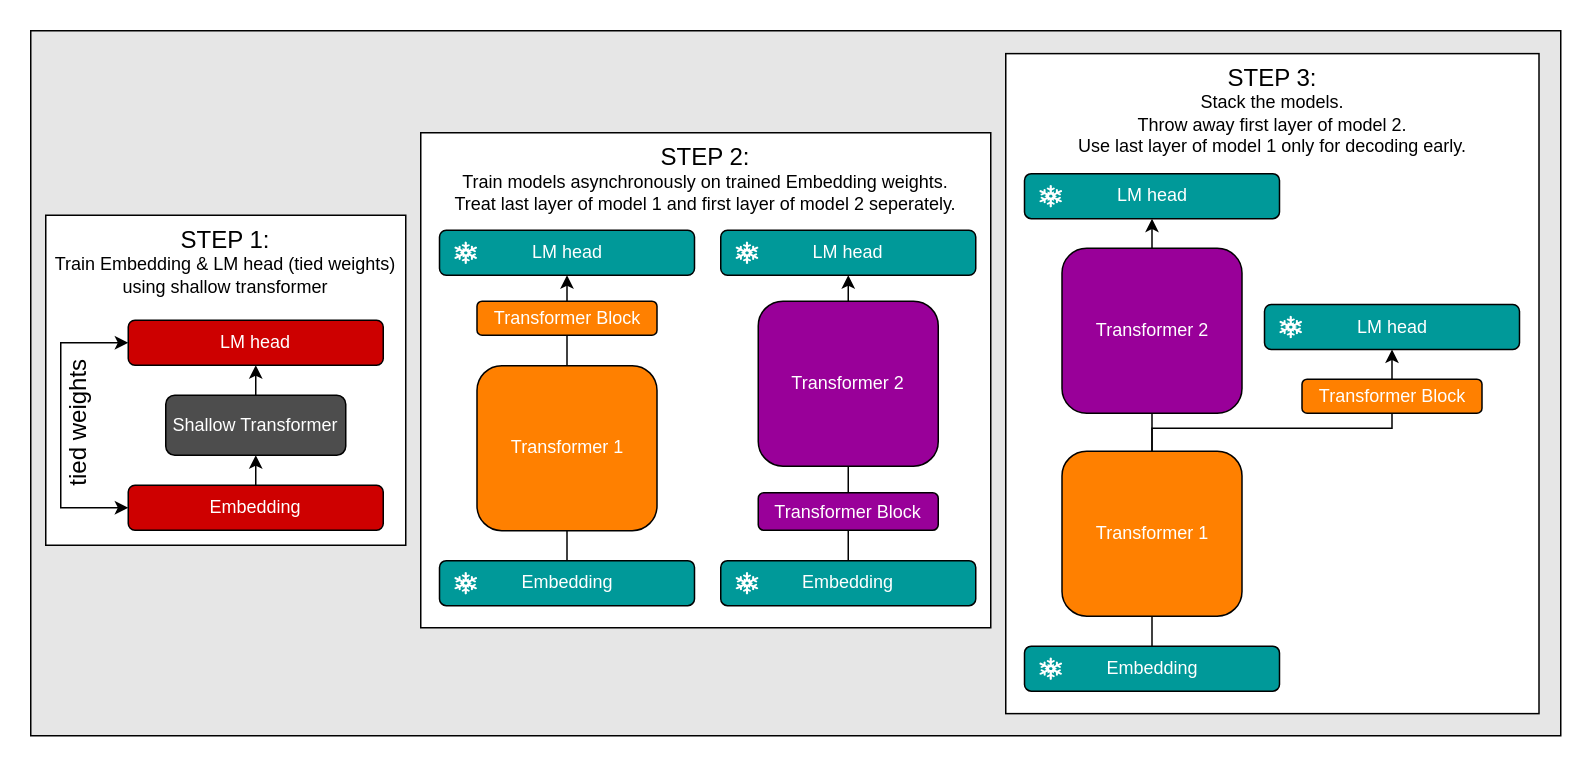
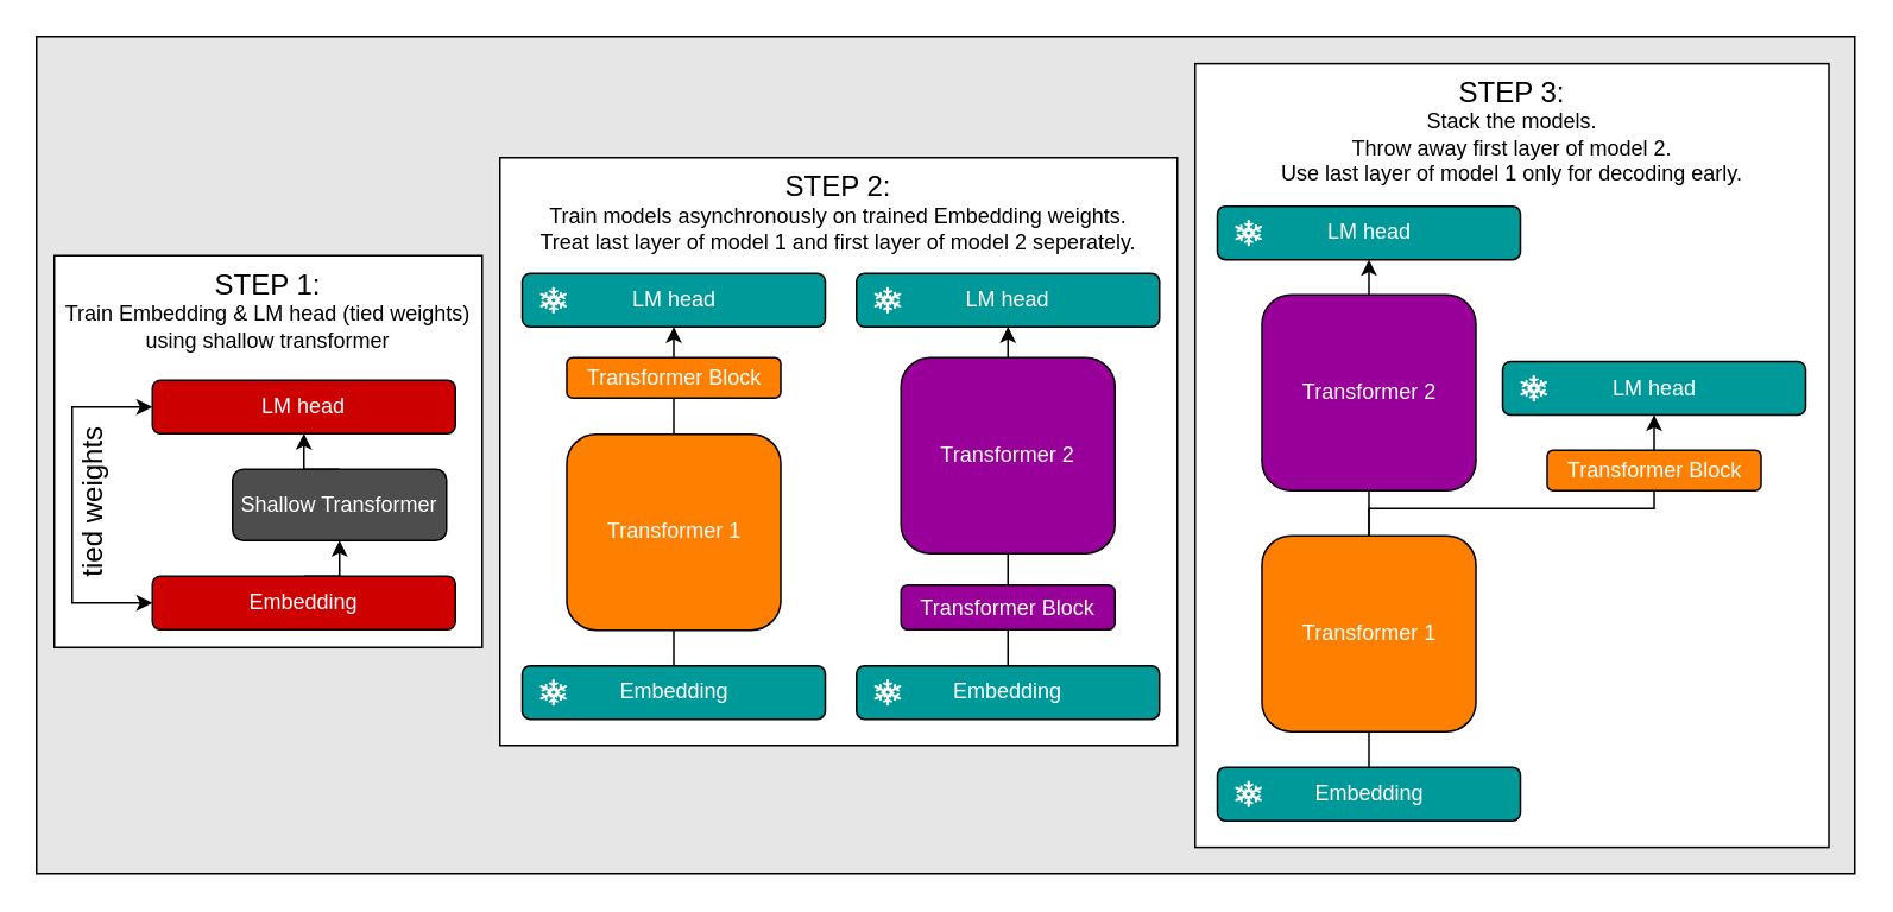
  <mxCell id="0" />
  <mxCell id="1" parent="0" />
  <mxCell id="2" value="" style="rounded=0;whiteSpace=wrap;html=1;fillColor=light-dark(#e6e6e6, #ededed);" vertex="1" parent="1"><mxGeometry x="20" y="20" width="1020" height="470" as="geometry" /></mxCell>
  <mxCell id="3" value="&lt;font style=&quot;font-size: 16px;&quot;&gt;STEP 3:&lt;/font&gt;&lt;div&gt;&lt;span style=&quot;background-color: transparent; color: light-dark(rgb(0, 0, 0), rgb(255, 255, 255));&quot;&gt;Stack the models.&lt;/span&gt;&lt;/div&gt;&lt;div&gt;&lt;span style=&quot;background-color: transparent; color: light-dark(rgb(0, 0, 0), rgb(255, 255, 255));&quot;&gt;Throw away first layer of model 2.&lt;/span&gt;&lt;/div&gt;&lt;div&gt;&lt;span style=&quot;background-color: transparent; color: light-dark(rgb(0, 0, 0), rgb(255, 255, 255));&quot;&gt;Use last layer of model 1 only for decoding early.&lt;/span&gt;&lt;br&gt;&lt;/div&gt;" style="rounded=0;whiteSpace=wrap;html=1;fillColor=#FFFFFF;verticalAlign=top;" vertex="1" parent="1"><mxGeometry x="670" y="35.25" width="355.5" height="440" as="geometry" /></mxCell>
  <mxCell id="4" value="&lt;font style=&quot;font-size: 16px;&quot;&gt;STEP 2:&lt;/font&gt;&lt;div&gt;Train models asynchronously on trained Embedding weights.&lt;/div&gt;&lt;div&gt;Treat last layer of model 1 and first layer of model 2 seperately.&lt;/div&gt;" style="rounded=0;whiteSpace=wrap;html=1;fillColor=#FFFFFF;verticalAlign=top;" vertex="1" parent="1"><mxGeometry x="280" y="88" width="380" height="330" as="geometry" /></mxCell>
  <mxCell id="5" value="&lt;font style=&quot;font-size: 16px;&quot;&gt;STEP 1:&lt;/font&gt;&lt;div&gt;Train Embedding &amp;amp; LM head (tied weights)&lt;/div&gt;&lt;div&gt;using shallow transformer&lt;/div&gt;" style="rounded=0;whiteSpace=wrap;html=1;fillColor=#FFFFFF;verticalAlign=top;" vertex="1" parent="1"><mxGeometry x="30" y="143" width="240" height="220" as="geometry" /></mxCell>
  <mxCell id="6" style="edgeStyle=orthogonalEdgeStyle;rounded=0;orthogonalLoop=1;jettySize=auto;html=1;exitX=0.5;exitY=0;exitDx=0;exitDy=0;entryX=0.5;entryY=1;entryDx=0;entryDy=0;" edge="1" parent="1" source="28" target="32"><mxGeometry relative="1" as="geometry" /></mxCell>
  <mxCell id="7" style="edgeStyle=orthogonalEdgeStyle;rounded=0;orthogonalLoop=1;jettySize=auto;html=1;exitX=0.5;exitY=0;exitDx=0;exitDy=0;entryX=0.5;entryY=1;entryDx=0;entryDy=0;" parent="1" source="8" target="13" edge="1"><mxGeometry relative="1" as="geometry" /></mxCell>
  <mxCell id="8" value="Embedding" style="rounded=1;whiteSpace=wrap;html=1;fillColor=light-dark(#ce0000, #ffa3a3);fontColor=#FFFFFF;" parent="1" vertex="1"><mxGeometry x="85" y="323" width="170" height="30" as="geometry" /></mxCell>
  <mxCell id="9" value="LM head" style="rounded=1;whiteSpace=wrap;html=1;fillColor=light-dark(#cd0000, #ffa3a3);fontColor=#FFFFFF;" parent="1" vertex="1"><mxGeometry x="85" y="213" width="170" height="30" as="geometry" /></mxCell>
  <mxCell id="10" value="" style="endArrow=classic;startArrow=classic;html=1;rounded=0;entryX=0;entryY=0.5;entryDx=0;entryDy=0;exitX=0;exitY=0.5;exitDx=0;exitDy=0;" parent="1" source="8" target="9" edge="1"><mxGeometry width="50" height="50" relative="1" as="geometry"><mxPoint x="190" y="293" as="sourcePoint" /><mxPoint x="240" y="243" as="targetPoint" /><Array as="points"><mxPoint x="40" y="338" /><mxPoint x="40" y="228" /></Array></mxGeometry></mxCell>
  <mxCell id="11" value="&lt;font style=&quot;font-size: 16px;&quot;&gt;tied weights&lt;/font&gt;" style="edgeLabel;html=1;align=center;verticalAlign=middle;resizable=0;points=[];rotation=-90;labelBackgroundColor=none;" parent="10" vertex="1" connectable="0"><mxGeometry x="-0.035" y="-1" relative="1" as="geometry"><mxPoint x="9" y="-3" as="offset" /></mxGeometry></mxCell>
  <mxCell id="12" style="edgeStyle=orthogonalEdgeStyle;rounded=0;orthogonalLoop=1;jettySize=auto;html=1;exitX=0.5;exitY=0;exitDx=0;exitDy=0;entryX=0.5;entryY=1;entryDx=0;entryDy=0;" parent="1" source="13" target="9" edge="1"><mxGeometry relative="1" as="geometry" /></mxCell>
- <mxCell id="13" value="Shallow Transformer" style="rounded=1;whiteSpace=wrap;html=1;fillColor=#4D4D4D;fontColor=#FFFFFF;" parent="1" vertex="1"><mxGeometry x="110" y="263" width="120" height="40" as="geometry" /></mxCell>
+ <mxCell id="13" value="Shallow Transformer" style="rounded=1;whiteSpace=wrap;html=1;fillColor=#4D4D4D;fontColor=#FFFFFF;" parent="1" vertex="1"><mxGeometry x="130" y="263" width="120" height="40" as="geometry" /></mxCell>
  <mxCell id="14" value="Embedding" style="rounded=1;whiteSpace=wrap;html=1;fillColor=#009999;fontColor=#FFFFFF;" parent="1" vertex="1"><mxGeometry x="292.5" y="373.25" width="170" height="30" as="geometry" /></mxCell>
  <mxCell id="15" value="LM head" style="rounded=1;whiteSpace=wrap;html=1;fillColor=#009999;fontColor=#FFFFFF;" parent="1" vertex="1"><mxGeometry x="292.5" y="153" width="170" height="30" as="geometry" /></mxCell>
  <mxCell id="16" style="edgeStyle=orthogonalEdgeStyle;rounded=0;orthogonalLoop=1;jettySize=auto;html=1;entryX=0.5;entryY=1;entryDx=0;entryDy=0;" edge="1" parent="1" source="14" target="15"><mxGeometry relative="1" as="geometry" /></mxCell>
  <mxCell id="17" value="Transformer 1" style="rounded=1;whiteSpace=wrap;html=1;fillColor=#FF8000;fontColor=#FFFFFF;" parent="1" vertex="1"><mxGeometry x="317.5" y="243.25" width="120" height="110" as="geometry" /></mxCell>
  <mxCell id="18" value="" style="shape=mxgraph.signs.nature.snowflake;html=1;pointerEvents=1;fillColor=#FFFFFF;strokeColor=none;verticalLabelPosition=bottom;verticalAlign=top;align=center;" parent="1" vertex="1"><mxGeometry x="302.5" y="380.75" width="15" height="15" as="geometry" /></mxCell>
  <mxCell id="19" value="" style="shape=mxgraph.signs.nature.snowflake;html=1;pointerEvents=1;fillColor=#FFFFFF;strokeColor=none;verticalLabelPosition=bottom;verticalAlign=top;align=center;" parent="1" vertex="1"><mxGeometry x="302.5" y="160.5" width="15" height="15" as="geometry" /></mxCell>
  <mxCell id="20" value="Embedding" style="rounded=1;whiteSpace=wrap;html=1;fillColor=#009999;fontColor=#FFFFFF;" parent="1" vertex="1"><mxGeometry x="480" y="373.25" width="170" height="30" as="geometry" /></mxCell>
  <mxCell id="21" value="LM head" style="rounded=1;whiteSpace=wrap;html=1;fillColor=#009999;fontColor=#FFFFFF;" parent="1" vertex="1"><mxGeometry x="480" y="153" width="170" height="30" as="geometry" /></mxCell>
  <mxCell id="22" style="edgeStyle=orthogonalEdgeStyle;rounded=0;orthogonalLoop=1;jettySize=auto;html=1;exitX=0.5;exitY=0;exitDx=0;exitDy=0;entryX=0.5;entryY=1;entryDx=0;entryDy=0;" parent="1" source="20" target="21" edge="1"><mxGeometry relative="1" as="geometry" /></mxCell>
  <mxCell id="23" value="Transformer 2" style="rounded=1;whiteSpace=wrap;html=1;fillColor=#990099;fontColor=#FFFFFF;" parent="1" vertex="1"><mxGeometry x="505" y="200.25" width="120" height="110" as="geometry" /></mxCell>
  <mxCell id="24" value="" style="shape=mxgraph.signs.nature.snowflake;html=1;pointerEvents=1;fillColor=#FFFFFF;strokeColor=none;verticalLabelPosition=bottom;verticalAlign=top;align=center;" parent="1" vertex="1"><mxGeometry x="490" y="380.75" width="15" height="15" as="geometry" /></mxCell>
  <mxCell id="25" value="" style="shape=mxgraph.signs.nature.snowflake;html=1;pointerEvents=1;fillColor=#FFFFFF;strokeColor=none;verticalLabelPosition=bottom;verticalAlign=top;align=center;" parent="1" vertex="1"><mxGeometry x="490" y="160.5" width="15" height="15" as="geometry" /></mxCell>
  <mxCell id="26" value="Transformer Block" style="rounded=1;whiteSpace=wrap;html=1;fillColor=#FF8000;fontColor=#FFFFFF;" vertex="1" parent="1"><mxGeometry x="317.5" y="200.25" width="120" height="22.75" as="geometry" /></mxCell>
  <mxCell id="27" value="Transformer Block" style="rounded=1;whiteSpace=wrap;html=1;fillColor=#990099;fontColor=#FFFFFF;" vertex="1" parent="1"><mxGeometry x="505" y="328" width="120" height="25" as="geometry" /></mxCell>
  <mxCell id="28" value="Embedding" style="rounded=1;whiteSpace=wrap;html=1;fillColor=#009999;fontColor=#FFFFFF;" vertex="1" parent="1"><mxGeometry x="682.5" y="430.25" width="170" height="30" as="geometry" /></mxCell>
  <mxCell id="29" style="edgeStyle=orthogonalEdgeStyle;rounded=0;orthogonalLoop=1;jettySize=auto;html=1;exitX=0.5;exitY=0;exitDx=0;exitDy=0;entryX=0.5;entryY=1;entryDx=0;entryDy=0;" edge="1" parent="1" source="30" target="36"><mxGeometry relative="1" as="geometry"><Array as="points"><mxPoint x="767.5" y="285" /><mxPoint x="927.5" y="285" /></Array></mxGeometry></mxCell>
  <mxCell id="30" value="Transformer 1" style="rounded=1;whiteSpace=wrap;html=1;fillColor=#FF8000;fontColor=#FFFFFF;" vertex="1" parent="1"><mxGeometry x="707.5" y="300.25" width="120" height="110" as="geometry" /></mxCell>
  <mxCell id="31" value="" style="shape=mxgraph.signs.nature.snowflake;html=1;pointerEvents=1;fillColor=#FFFFFF;strokeColor=none;verticalLabelPosition=bottom;verticalAlign=top;align=center;" vertex="1" parent="1"><mxGeometry x="692.5" y="437.75" width="15" height="15" as="geometry" /></mxCell>
  <mxCell id="32" value="LM head" style="rounded=1;whiteSpace=wrap;html=1;fillColor=#009999;fontColor=#FFFFFF;" vertex="1" parent="1"><mxGeometry x="682.5" y="115.25" width="170" height="30" as="geometry" /></mxCell>
  <mxCell id="33" value="Transformer 2" style="rounded=1;whiteSpace=wrap;html=1;fillColor=#990099;fontColor=#FFFFFF;" vertex="1" parent="1"><mxGeometry x="707.5" y="165" width="120" height="110" as="geometry" /></mxCell>
  <mxCell id="34" value="" style="shape=mxgraph.signs.nature.snowflake;html=1;pointerEvents=1;fillColor=#FFFFFF;strokeColor=none;verticalLabelPosition=bottom;verticalAlign=top;align=center;" vertex="1" parent="1"><mxGeometry x="692.5" y="122.75" width="15" height="15" as="geometry" /></mxCell>
  <mxCell id="35" value="Transformer Block" style="rounded=1;whiteSpace=wrap;html=1;fillColor=#FF8000;fontColor=#FFFFFF;" vertex="1" parent="1"><mxGeometry x="867.5" y="252.25" width="120" height="22.75" as="geometry" /></mxCell>
  <mxCell id="36" value="LM head" style="rounded=1;whiteSpace=wrap;html=1;fillColor=#009999;fontColor=#FFFFFF;" vertex="1" parent="1"><mxGeometry x="842.5" y="202.5" width="170" height="30" as="geometry" /></mxCell>
  <mxCell id="37" value="" style="shape=mxgraph.signs.nature.snowflake;html=1;pointerEvents=1;fillColor=#FFFFFF;strokeColor=none;verticalLabelPosition=bottom;verticalAlign=top;align=center;" vertex="1" parent="1"><mxGeometry x="852.5" y="210" width="15" height="15" as="geometry" /></mxCell>
